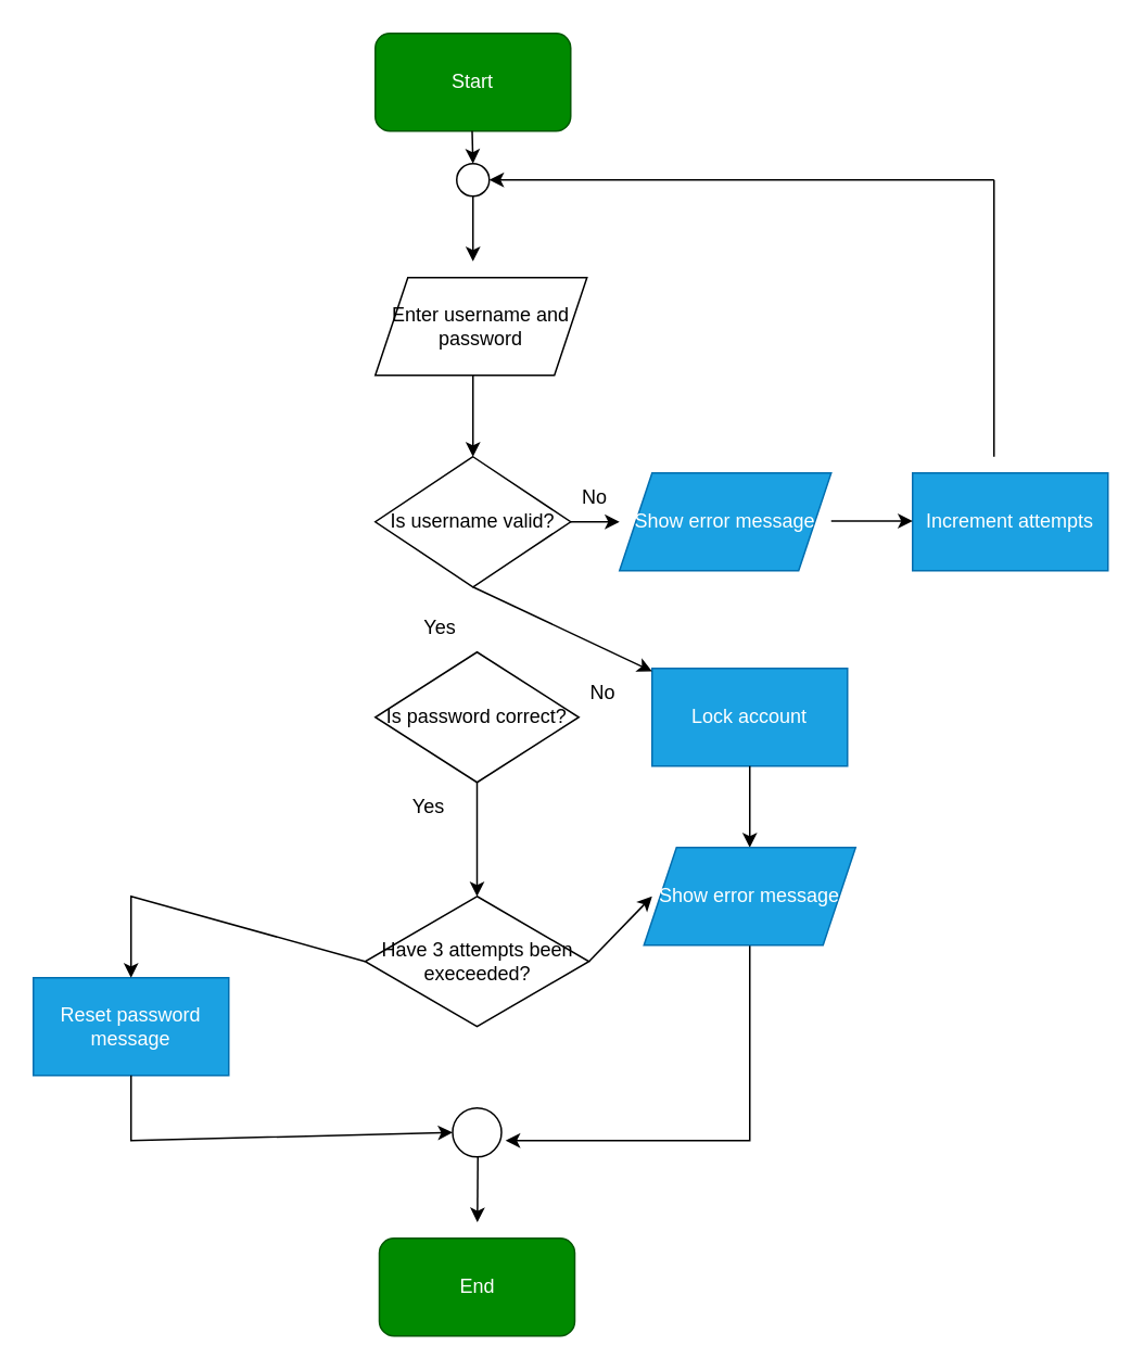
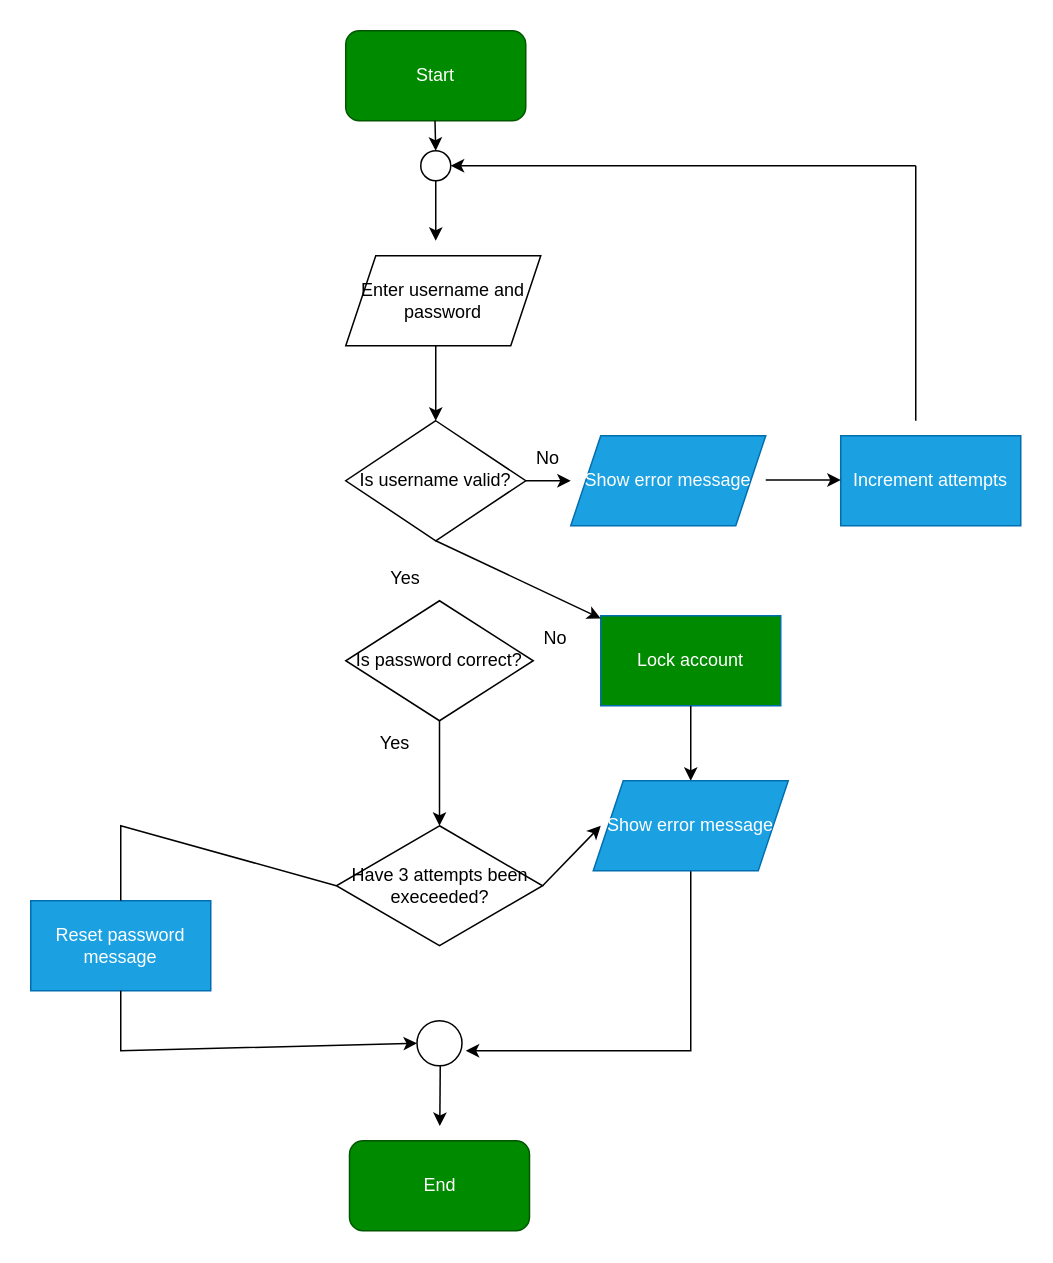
  <mxCell id="0" />
  <mxCell id="1" parent="0" />
  <mxCell id="2" value="Is username valid?" style="rhombus;whiteSpace=wrap;html=1;" vertex="1" parent="1"><mxGeometry x="230" y="280" width="120" height="80" as="geometry" /></mxCell>
  <mxCell id="3" value="Is password correct?" style="rhombus;whiteSpace=wrap;html=1;" vertex="1" parent="1"><mxGeometry x="230" y="400" width="125" height="80" as="geometry" /></mxCell>
  <mxCell id="4" value="Have 3 attempts been execeeded?" style="rhombus;whiteSpace=wrap;html=1;" vertex="1" parent="1"><mxGeometry x="223.75" y="550" width="137.5" height="80" as="geometry" /></mxCell>
  <mxCell id="5" value="Increment attempts" style="rounded=0;whiteSpace=wrap;html=1;fillColor=#1ba1e2;fontColor=#ffffff;strokeColor=#006EAF;" vertex="1" parent="1"><mxGeometry x="560" y="290" width="120" height="60" as="geometry" /></mxCell>
  <mxCell id="6" value="Show error message" style="shape=parallelogram;perimeter=parallelogramPerimeter;whiteSpace=wrap;html=1;fixedSize=1;fillColor=#1ba1e2;fontColor=#ffffff;strokeColor=#006EAF;" vertex="1" parent="1"><mxGeometry x="380" y="290" width="130" height="60" as="geometry" /></mxCell>
- <mxCell id="7" value="Lock account" style="rounded=0;whiteSpace=wrap;html=1;fillColor=#1ba1e2;fontColor=#ffffff;strokeColor=#006EAF;" vertex="1" parent="1"><mxGeometry x="400" y="410" width="120" height="60" as="geometry" /></mxCell>
+ <mxCell id="7" value="Lock account" style="rounded=0;whiteSpace=wrap;html=1;fillColor=#008a00;fontColor=#ffffff;strokeColor=#006EAF;" vertex="1" parent="1"><mxGeometry x="400" y="410" width="120" height="60" as="geometry" /></mxCell>
  <mxCell id="8" value="Reset password message" style="rounded=0;whiteSpace=wrap;html=1;fillColor=#1ba1e2;fontColor=#ffffff;strokeColor=#006EAF;" vertex="1" parent="1"><mxGeometry x="20" y="600" width="120" height="60" as="geometry" /></mxCell>
  <mxCell id="9" value="" style="ellipse;whiteSpace=wrap;html=1;aspect=fixed;" vertex="1" parent="1"><mxGeometry x="277.5" y="680" width="30" height="30" as="geometry" /></mxCell>
  <mxCell id="10" value="" style="endArrow=classic;html=1;rounded=0;" edge="1" parent="1"><mxGeometry width="50" height="50" relative="1" as="geometry"><mxPoint x="510" y="319.5" as="sourcePoint" /><mxPoint x="560" y="319.5" as="targetPoint" /><Array as="points"><mxPoint x="540" y="319.5" /></Array></mxGeometry></mxCell>
  <mxCell id="11" value="" style="endArrow=classic;html=1;rounded=0;" edge="1" parent="1" source="33"><mxGeometry width="50" height="50" relative="1" as="geometry"><mxPoint x="289.5" y="80" as="sourcePoint" /><mxPoint x="290" y="160" as="targetPoint" /></mxGeometry></mxCell>
  <mxCell id="12" value="" style="endArrow=classic;html=1;rounded=0;" edge="1" parent="1" target="33"><mxGeometry width="50" height="50" relative="1" as="geometry"><mxPoint x="610" y="110" as="sourcePoint" /><mxPoint x="330" y="110" as="targetPoint" /></mxGeometry></mxCell>
  <mxCell id="13" value="" style="endArrow=classic;html=1;rounded=0;exitX=0.5;exitY=1;exitDx=0;exitDy=0;" edge="1" parent="1" target="2"><mxGeometry width="50" height="50" relative="1" as="geometry"><mxPoint x="290" y="230" as="sourcePoint" /><mxPoint x="332.5" y="180" as="targetPoint" /></mxGeometry></mxCell>
  <mxCell id="14" value="" style="endArrow=classic;html=1;rounded=0;exitX=1;exitY=0.5;exitDx=0;exitDy=0;" edge="1" parent="1" source="2"><mxGeometry width="50" height="50" relative="1" as="geometry"><mxPoint x="290" y="380" as="sourcePoint" /><mxPoint x="380" y="320" as="targetPoint" /></mxGeometry></mxCell>
  <mxCell id="15" value="" style="endArrow=none;html=1;rounded=0;" edge="1" parent="1"><mxGeometry width="50" height="50" relative="1" as="geometry"><mxPoint x="610" y="280" as="sourcePoint" /><mxPoint x="610" y="110" as="targetPoint" /></mxGeometry></mxCell>
  <mxCell id="16" value="" style="endArrow=classic;html=1;rounded=0;exitX=0.5;exitY=1;exitDx=0;exitDy=0;" edge="1" parent="1" source="2" target="7"><mxGeometry width="50" height="50" relative="1" as="geometry"><mxPoint x="290" y="380" as="sourcePoint" /><mxPoint x="340" y="330" as="targetPoint" /></mxGeometry></mxCell>
  <mxCell id="17" value="" style="endArrow=classic;html=1;rounded=0;entryX=0.5;entryY=0;entryDx=0;entryDy=0;exitX=0.5;exitY=1;exitDx=0;exitDy=0;" edge="1" parent="1" source="7"><mxGeometry width="50" height="50" relative="1" as="geometry"><mxPoint x="290" y="380" as="sourcePoint" /><mxPoint x="460" y="520" as="targetPoint" /></mxGeometry></mxCell>
  <mxCell id="18" value="" style="endArrow=classic;html=1;rounded=0;exitX=0.5;exitY=1;exitDx=0;exitDy=0;" edge="1" parent="1"><mxGeometry width="50" height="50" relative="1" as="geometry"><mxPoint x="460" y="580" as="sourcePoint" /><mxPoint x="310" y="700" as="targetPoint" /><Array as="points"><mxPoint x="460" y="700" /></Array></mxGeometry></mxCell>
- <mxCell id="19" value="" style="endArrow=classic;html=1;rounded=0;entryX=0.5;entryY=0;entryDx=0;entryDy=0;exitX=0;exitY=0.5;exitDx=0;exitDy=0;" edge="1" parent="1" source="4" target="8"><mxGeometry width="50" height="50" relative="1" as="geometry"><mxPoint x="290" y="380" as="sourcePoint" /><mxPoint x="340" y="330" as="targetPoint" /><Array as="points"><mxPoint x="80" y="550" /></Array></mxGeometry></mxCell>
+ <mxCell id="19" value="" style="endArrow=none;html=1;rounded=0;entryX=0.5;entryY=0;entryDx=0;entryDy=0;exitX=0;exitY=0.5;exitDx=0;exitDy=0;" edge="1" parent="1" source="4" target="8"><mxGeometry width="50" height="50" relative="1" as="geometry"><mxPoint x="290" y="380" as="sourcePoint" /><mxPoint x="340" y="330" as="targetPoint" /><Array as="points"><mxPoint x="80" y="550" /></Array></mxGeometry></mxCell>
  <mxCell id="20" value="" style="endArrow=classic;html=1;rounded=0;exitX=0.5;exitY=1;exitDx=0;exitDy=0;entryX=0;entryY=0.5;entryDx=0;entryDy=0;" edge="1" parent="1" source="8" target="9"><mxGeometry width="50" height="50" relative="1" as="geometry"><mxPoint x="290" y="480" as="sourcePoint" /><mxPoint x="270" y="700" as="targetPoint" /><Array as="points"><mxPoint x="80" y="700" /></Array></mxGeometry></mxCell>
  <mxCell id="21" value="" style="endArrow=classic;html=1;rounded=0;" edge="1" parent="1"><mxGeometry width="50" height="50" relative="1" as="geometry"><mxPoint x="293" y="710" as="sourcePoint" /><mxPoint x="292.713" y="750.16" as="targetPoint" /></mxGeometry></mxCell>
  <mxCell id="22" value="" style="endArrow=classic;html=1;rounded=0;entryX=0.5;entryY=0;entryDx=0;entryDy=0;exitX=0.5;exitY=1;exitDx=0;exitDy=0;" edge="1" parent="1" source="3" target="4"><mxGeometry width="50" height="50" relative="1" as="geometry"><mxPoint x="290" y="480" as="sourcePoint" /><mxPoint x="340" y="430" as="targetPoint" /></mxGeometry></mxCell>
  <mxCell id="23" value="" style="endArrow=classic;html=1;rounded=0;entryX=0;entryY=0.5;entryDx=0;entryDy=0;exitX=1;exitY=0.5;exitDx=0;exitDy=0;" edge="1" parent="1" source="4"><mxGeometry width="50" height="50" relative="1" as="geometry"><mxPoint x="290" y="480" as="sourcePoint" /><mxPoint x="400" y="550" as="targetPoint" /></mxGeometry></mxCell>
  <mxCell id="24" value="Enter username and password" style="shape=parallelogram;perimeter=parallelogramPerimeter;whiteSpace=wrap;html=1;fixedSize=1;" vertex="1" parent="1"><mxGeometry x="230" y="170" width="130" height="60" as="geometry" /></mxCell>
  <mxCell id="25" value="Start" style="rounded=1;whiteSpace=wrap;html=1;fillColor=#008a00;fontColor=#ffffff;strokeColor=#005700;" vertex="1" parent="1"><mxGeometry x="230" y="20" width="120" height="60" as="geometry" /></mxCell>
  <mxCell id="26" value="End" style="rounded=1;whiteSpace=wrap;html=1;fillColor=#008a00;fontColor=#ffffff;strokeColor=#005700;" vertex="1" parent="1"><mxGeometry x="232.5" y="760" width="120" height="60" as="geometry" /></mxCell>
  <mxCell id="27" value="Show error message" style="shape=parallelogram;perimeter=parallelogramPerimeter;whiteSpace=wrap;html=1;fixedSize=1;fillColor=#1ba1e2;fontColor=#ffffff;strokeColor=#006EAF;" vertex="1" parent="1"><mxGeometry x="395" y="520" width="130" height="60" as="geometry" /></mxCell>
  <mxCell id="28" value="Yes" style="text;strokeColor=none;align=center;fillColor=none;html=1;verticalAlign=middle;whiteSpace=wrap;rounded=0;" vertex="1" parent="1"><mxGeometry x="240" y="370" width="60" height="30" as="geometry" /></mxCell>
  <mxCell id="29" value="No" style="text;strokeColor=none;align=center;fillColor=none;html=1;verticalAlign=middle;whiteSpace=wrap;rounded=0;" vertex="1" parent="1"><mxGeometry x="335" y="290" width="60" height="30" as="geometry" /></mxCell>
  <mxCell id="30" value="Yes" style="text;strokeColor=none;align=center;fillColor=none;html=1;verticalAlign=middle;whiteSpace=wrap;rounded=0;" vertex="1" parent="1"><mxGeometry x="232.5" y="480" width="60" height="30" as="geometry" /></mxCell>
  <mxCell id="31" value="No" style="text;strokeColor=none;align=center;fillColor=none;html=1;verticalAlign=middle;whiteSpace=wrap;rounded=0;" vertex="1" parent="1"><mxGeometry x="340" y="410" width="60" height="30" as="geometry" /></mxCell>
  <mxCell id="32" value="" style="endArrow=classic;html=1;rounded=0;" edge="1" parent="1" target="33"><mxGeometry width="50" height="50" relative="1" as="geometry"><mxPoint x="289.5" y="80" as="sourcePoint" /><mxPoint x="290" y="160" as="targetPoint" /></mxGeometry></mxCell>
  <mxCell id="33" value="" style="ellipse;whiteSpace=wrap;html=1;aspect=fixed;" vertex="1" parent="1"><mxGeometry x="280" y="100" width="20" height="20" as="geometry" /></mxCell>
